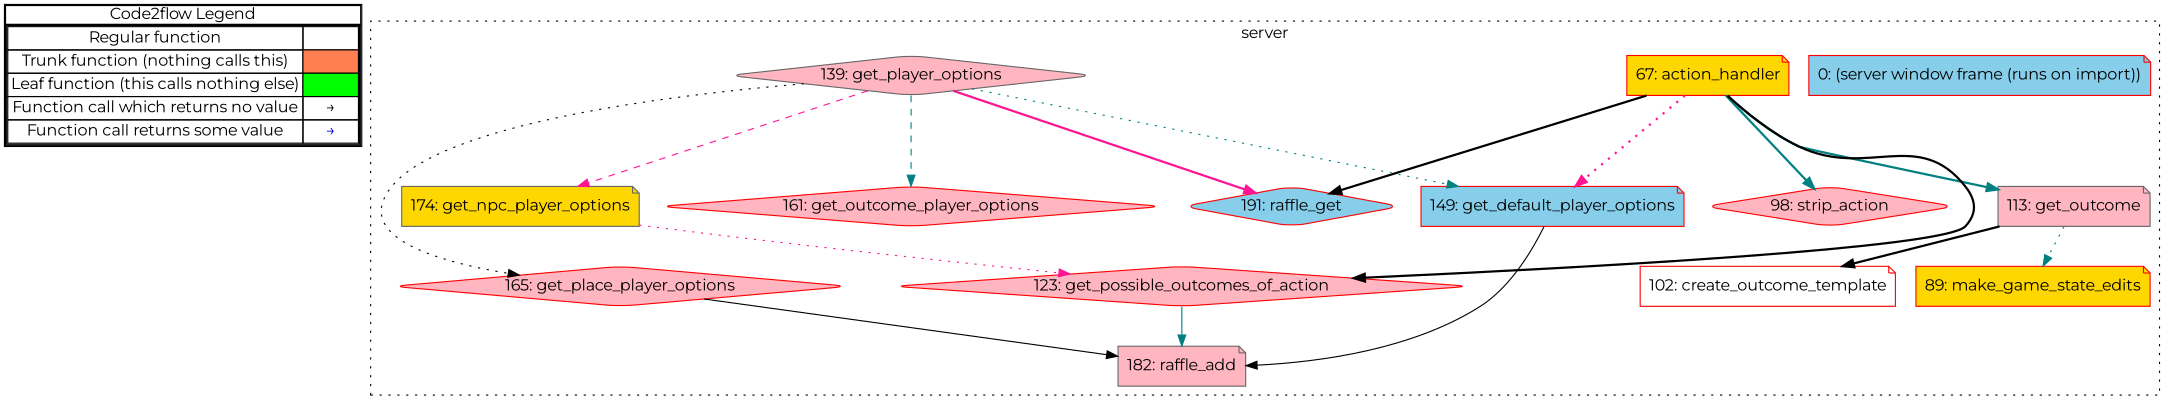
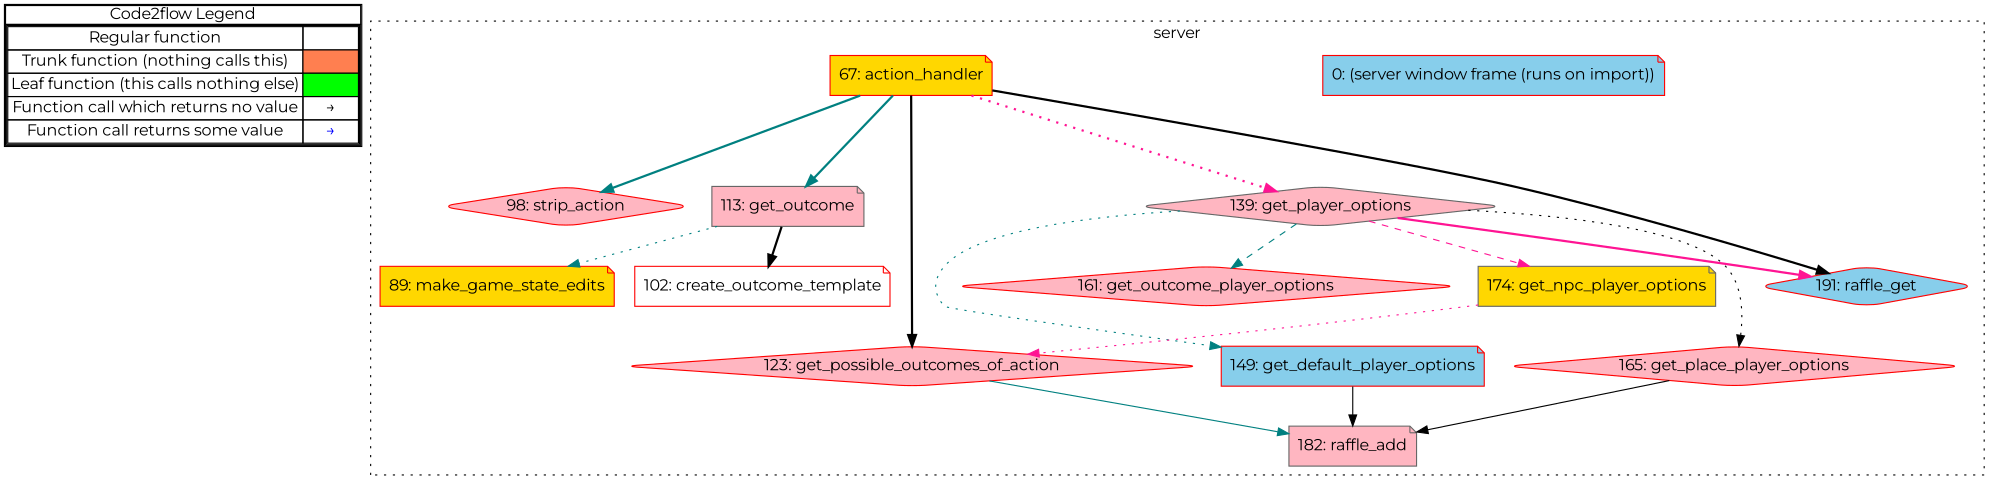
  digraph {
    concentrate=true
    fontname=Montserrat
    node [fontname=Montserrat shape=note color=red fillcolor=lightpink splines=ortho style="rounded,filled"]
    edge [color=teal fontname=Montserrat style=solid]
    n1 [label=< 				<table cellspacing="0" cellpadding="0" border="1"><tr><td>Code2flow Legend</td></tr><tr><td> 				<table cellspacing="0"> 				<tr><td>Regular function</td><td width="50px"></td></tr> 				<tr><td>Trunk function (nothing calls this)</td><td bgcolor='coral'></td></tr> 				<tr><td>Leaf function (this calls nothing else)</td><td bgcolor='green'></td></tr> 				<tr><td>Function call which returns no value</td><td>&#8594;</td></tr> 				<tr><td>Function call returns some value</td><td><font color='blue'>&#8594;</font></td></tr> 				</table></td></tr></table> 				> margin=0 shape=none color="" fillcolor="" splines="" style=""]
    n2 [fillcolor=skyblue label="0: (server window frame (runs on import))"]
    n3 [fillcolor=gold label="67: action_handler"]
    n4 [fillcolor=gold label="89: make_game_state_edits"]
    n5 [label="98: strip_action" shape=diamond]
    n6 [fillcolor=white label="102: create_outcome_template"]
    n7 [color=gray40 label="113: get_outcome"]
    n8 [label="123: get_possible_outcomes_of_action" shape=diamond]
    n9 [color=gray40 label="139: get_player_options" shape=diamond]
    n10 [fillcolor=skyblue label="149: get_default_player_options"]
    n11 [label="161: get_outcome_player_options" shape=diamond]
    n12 [label="165: get_place_player_options" shape=diamond]
    n13 [color=gray40 fillcolor=gold label="174: get_npc_player_options"]
    n14 [color=gray40 label="182: raffle_add"]
    n15 [fillcolor=skyblue label="191: raffle_get" shape=diamond]
    subgraph sub_1 {
      label=legend
      rank=min
      n1
    }
    subgraph cluster_2 {
      color=black
      label=server
      style=dotted
      n2
      n3
      n4
      n5
      n6
      n7
      n8
      n9
      n10
      n11
      n12
      n13
      n14
      n15
    }
    n3 -> n5 [penwidth=2]
    n3 -> n7 [penwidth=2]
    n3 -> n8 [color=black penwidth=2]
-   n3 -> n10 [color=deeppink penwidth=2 style=dotted]
+   n3 -> n9 [color=deeppink penwidth=2 style=dotted]
    n3 -> n15 [color=black penwidth=2]
    n7 -> n4 [style=dotted]
    n7 -> n6 [color=black penwidth=2]
    n8 -> n14
    n9 -> n10 [style=dotted]
    n9 -> n11 [style=dashed]
    n9 -> n12 [color=black style=dotted]
    n9 -> n13 [color=deeppink style=dashed]
    n9 -> n15 [color=deeppink penwidth=2]
    n10 -> n14 [color=black]
    n12 -> n14 [color=black]
    n13 -> n8 [color=deeppink style=dotted]
  }
